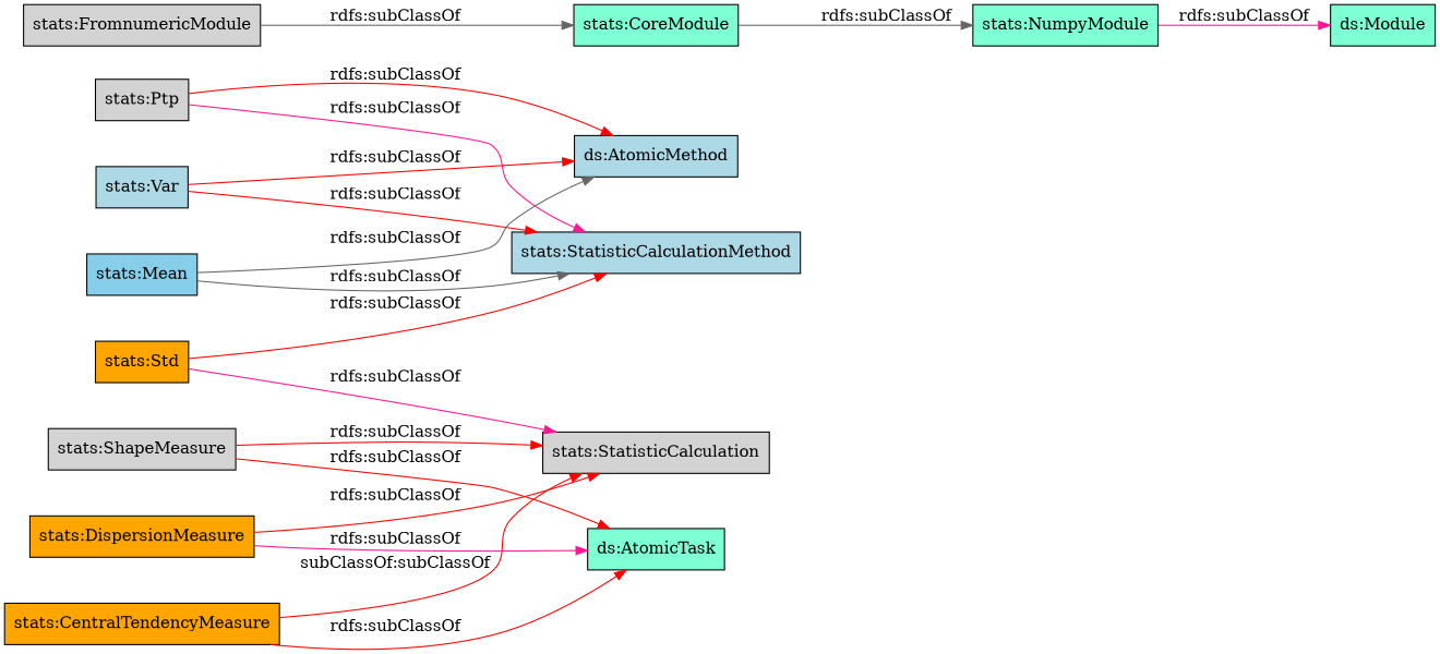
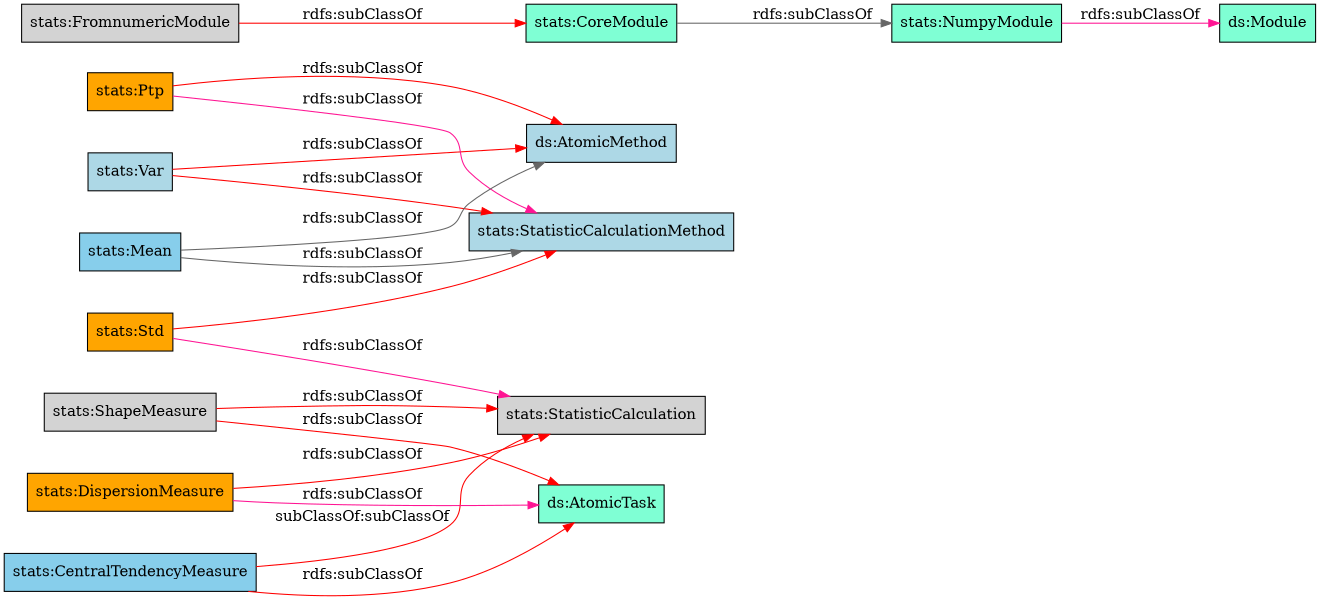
  digraph {
    rankdir=LR
    node [color=black fillcolor=lightgrey shape=rectangle style=filled]
    edge [color=red]
    "stats:Std" [fillcolor=orange]
    "stats:StatisticCalculationMethod" [fillcolor=lightblue]
    "stats:StatisticCalculation"
    "ds:AtomicMethod" [fillcolor=lightblue]
    "stats:CoreModule" [fillcolor=aquamarine]
    "stats:NumpyModule" [fillcolor=aquamarine]
    "ds:Module" [fillcolor=aquamarine]
    "stats:ShapeMeasure"
    "ds:AtomicTask" [fillcolor=aquamarine]
    "stats:Var" [fillcolor=lightblue]
-   "stats:CentralTendencyMeasure" [fillcolor=orange]
-   "stats:Ptp"
+   "stats:CentralTendencyMeasure" [fillcolor=skyblue]
+   "stats:Ptp" [fillcolor=orange]
    "stats:FromnumericModule"
    "stats:Mean" [fillcolor=skyblue]
    "stats:DispersionMeasure" [fillcolor=orange]
    "stats:Std" -> "stats:StatisticCalculationMethod" [label="rdfs:subClassOf"]
    "stats:Std" -> "stats:StatisticCalculation" [color=deeppink label="rdfs:subClassOf"]
    "stats:CoreModule" -> "stats:NumpyModule" [color=gray40 label="rdfs:subClassOf"]
    "stats:NumpyModule" -> "ds:Module" [color=deeppink label="rdfs:subClassOf"]
    "stats:ShapeMeasure" -> "stats:StatisticCalculation" [label="rdfs:subClassOf"]
    "stats:ShapeMeasure" -> "ds:AtomicTask" [label="rdfs:subClassOf"]
    "stats:Var" -> "stats:StatisticCalculationMethod" [label="rdfs:subClassOf"]
    "stats:Var" -> "ds:AtomicMethod" [label="rdfs:subClassOf"]
    "stats:CentralTendencyMeasure" -> "stats:StatisticCalculation" [label="subClassOf:subClassOf"]
    "stats:CentralTendencyMeasure" -> "ds:AtomicTask" [label="rdfs:subClassOf"]
    "stats:Ptp" -> "stats:StatisticCalculationMethod" [color=deeppink label="rdfs:subClassOf"]
    "stats:Ptp" -> "ds:AtomicMethod" [label="rdfs:subClassOf"]
-   "stats:FromnumericModule" -> "stats:CoreModule" [color=gray40 label="rdfs:subClassOf"]
+   "stats:FromnumericModule" -> "stats:CoreModule" [label="rdfs:subClassOf"]
    "stats:Mean" -> "stats:StatisticCalculationMethod" [color=gray40 label="rdfs:subClassOf"]
    "stats:Mean" -> "ds:AtomicMethod" [color=gray40 label="rdfs:subClassOf"]
    "stats:DispersionMeasure" -> "stats:StatisticCalculation" [label="rdfs:subClassOf"]
    "stats:DispersionMeasure" -> "ds:AtomicTask" [color=deeppink label="rdfs:subClassOf"]
  }
